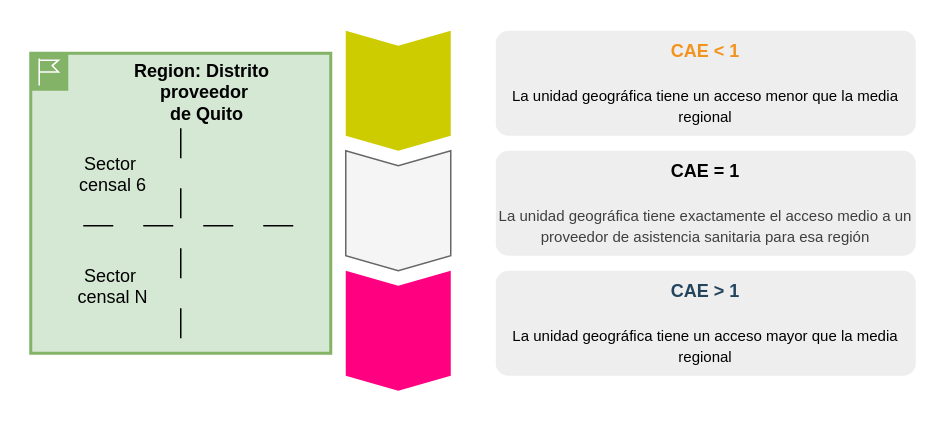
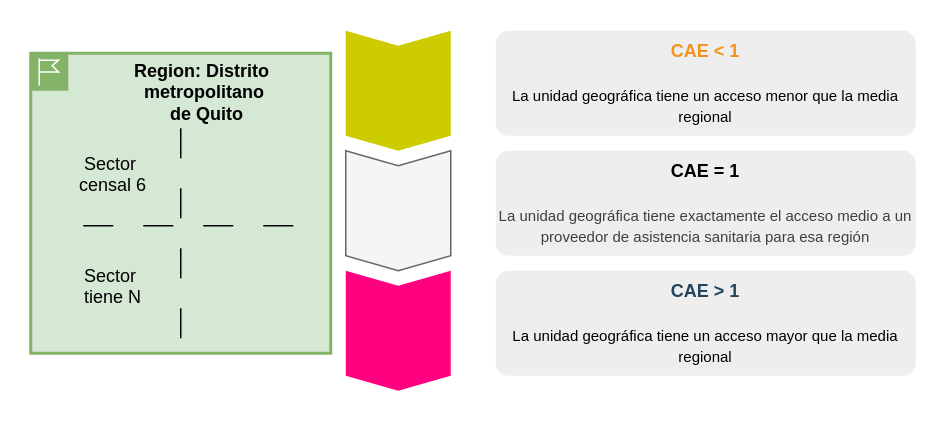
  <mxCell id="0" />
  <mxCell id="1" parent="0" />
- <mxCell id="2" value="&lt;div style=&quot;&quot;&gt;&lt;b style=&quot;background-color: transparent;&quot;&gt;Region: Distrito&amp;nbsp;&lt;/b&gt;&lt;/div&gt;&lt;div&gt;&lt;b&gt;proveedor&lt;/b&gt;&lt;div&gt;&lt;b&gt;&amp;nbsp;de Quito&lt;/b&gt;&lt;/div&gt;&lt;/div&gt;" style="shape=mxgraph.ibm.box;prType=region;fontStyle=0;verticalAlign=top;align=center;spacingLeft=32;spacingTop=4;fillColor=#d5e8d4;rounded=0;whiteSpace=wrap;html=1;strokeColor=#82b366;strokeWidth=2;dashed=0;container=1;spacing=-4;collapsible=0;expand=0;recursiveResize=0;" vertex="1" parent="1"><mxGeometry x="20" y="35" width="200" height="200" as="geometry" /></mxCell>
+ <mxCell id="2" value="&lt;div style=&quot;&quot;&gt;&lt;b style=&quot;background-color: transparent;&quot;&gt;Region: Distrito&amp;nbsp;&lt;/b&gt;&lt;/div&gt;&lt;div&gt;&lt;b&gt;metropolitano&lt;/b&gt;&lt;div&gt;&lt;b&gt;&amp;nbsp;de Quito&lt;/b&gt;&lt;/div&gt;&lt;/div&gt;" style="shape=mxgraph.ibm.box;prType=region;fontStyle=0;verticalAlign=top;align=center;spacingLeft=32;spacingTop=4;fillColor=#d5e8d4;rounded=0;whiteSpace=wrap;html=1;strokeColor=#82b366;strokeWidth=2;dashed=0;container=1;spacing=-4;collapsible=0;expand=0;recursiveResize=0;" vertex="1" parent="1"><mxGeometry x="20" y="35" width="200" height="200" as="geometry" /></mxCell>
  <mxCell id="3" value="" style="line;strokeWidth=1;direction=south;html=1;dashed=1;dashPattern=20 20;" vertex="1" parent="2"><mxGeometry x="95" y="50" width="10" height="150" as="geometry" /></mxCell>
  <mxCell id="4" value="Sector &#10;censal 6" style="text;align=center;" vertex="1" parent="2"><mxGeometry x="20" y="60" width="70" height="40" as="geometry" /></mxCell>
  <mxCell id="5" value="" style="line;strokeWidth=1;direction=south;html=1;dashed=1;dashPattern=20 20;rotation=90;" vertex="1" parent="2"><mxGeometry x="95" y="40" width="10" height="150" as="geometry" /></mxCell>
- <mxCell id="6" value="Sector &#10;censal N" style="text;align=center;" vertex="1" parent="2"><mxGeometry x="15" y="135" width="80" height="40" as="geometry" /></mxCell>
+ <mxCell id="6" value="Sector &#10;tiene N" style="text;align=center;" vertex="1" parent="2"><mxGeometry x="15" y="135" width="80" height="40" as="geometry" /></mxCell>
  <mxCell id="7" value="" style="shape=step;perimeter=stepPerimeter;whiteSpace=wrap;html=1;fixedSize=1;size=10;direction=south;fillColor=#CCCC00;strokeColor=none;rounded=0;" vertex="1" parent="1"><mxGeometry x="230" y="20" width="70" height="80" as="geometry" /></mxCell>
  <mxCell id="8" value="" style="shape=step;perimeter=stepPerimeter;whiteSpace=wrap;html=1;fixedSize=1;size=10;direction=south;rounded=0;fillColor=#f5f5f5;fontColor=#333333;strokeColor=#666666;" vertex="1" parent="1"><mxGeometry x="230" y="100" width="70" height="80" as="geometry" /></mxCell>
  <mxCell id="9" value="" style="shape=step;perimeter=stepPerimeter;whiteSpace=wrap;html=1;fixedSize=1;size=10;direction=south;fillColor=#FF0080;strokeColor=none;rounded=0;" vertex="1" parent="1"><mxGeometry x="230" y="180" width="70" height="80" as="geometry" /></mxCell>
  <mxCell id="10" value="&lt;font style=&quot;&quot;&gt;&lt;font style=&quot;font-size: 12px;&quot; color=&quot;#F2931E&quot;&gt;&lt;b&gt;CAE &amp;lt; 1&lt;/b&gt;&lt;/font&gt;&lt;br&gt;&lt;br&gt;&lt;font size=&quot;1&quot;&gt;La unidad geográfica tiene un acceso menor que la media regional&lt;/font&gt;&lt;/font&gt;" style="rounded=1;strokeColor=none;fillColor=#EEEEEE;align=center;arcSize=12;verticalAlign=top;whiteSpace=wrap;html=1;fontSize=12;" vertex="1" parent="1"><mxGeometry x="330" y="20" width="280" height="70" as="geometry" /></mxCell>
  <mxCell id="11" value="&lt;font style=&quot;font-size: 10px&quot;&gt;&lt;b style=&quot;font-size: 12px;&quot;&gt;CAE = 1&lt;/b&gt;&lt;br&gt;&lt;br&gt;&lt;span style=&quot;color: rgb(63, 63, 63); font-size: x-small;&quot;&gt;La unidad geográfica tiene exactamente el acceso medio a un proveedor de asistencia sanitaria para esa región&lt;/span&gt;&lt;/font&gt;" style="rounded=1;strokeColor=none;fillColor=#EEEEEE;align=center;arcSize=12;verticalAlign=top;whiteSpace=wrap;html=1;fontSize=12;" vertex="1" parent="1"><mxGeometry x="330" y="100" width="280" height="70" as="geometry" /></mxCell>
  <mxCell id="12" value="&lt;font style=&quot;&quot;&gt;&lt;font style=&quot;font-size: 12px;&quot; color=&quot;#23445D&quot;&gt;&lt;b&gt;CAE &amp;gt; 1&lt;/b&gt;&lt;/font&gt;&lt;br&gt;&lt;br&gt;&lt;font size=&quot;1&quot;&gt;La unidad geográfica tiene un acceso mayor que la media regional&lt;/font&gt;&lt;/font&gt;" style="rounded=1;strokeColor=none;fillColor=#EEEEEE;align=center;arcSize=12;verticalAlign=top;whiteSpace=wrap;html=1;fontSize=12;" vertex="1" parent="1"><mxGeometry x="330" y="180" width="280" height="70" as="geometry" /></mxCell>
